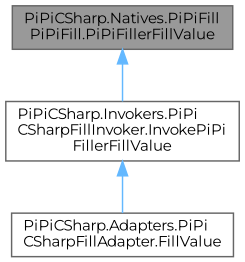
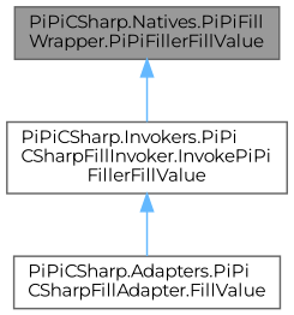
  digraph {
    rankdir=TB
    fontname=Montserrat
    node [color=grey40 fillcolor=white fontname=Montserrat fontsize=10 shape=box style=filled]
    edge [color=steelblue1 dir=back fontname=Montserrat fontsize=10 labelfontname=Helvetica labelfontsize=10 style=solid]
-   n1 [color=gray40 fillcolor=grey60 fontcolor=black height=0.2 label="PiPiCSharp.Natives.PiPiFill\lPiPiFill.PiPiFillerFillValue" width=0.4]
+   n1 [color=gray40 fillcolor=grey60 fontcolor=black height=0.2 label="PiPiCSharp.Natives.PiPiFill\lWrapper.PiPiFillerFillValue" width=0.4]
    n2 [height=0.2 label="PiPiCSharp.Invokers.PiPi\lCSharpFillInvoker.InvokePiPi\lFillerFillValue" width=0.4]
    n3 [height=0.2 label="PiPiCSharp.Adapters.PiPi\lCSharpFillAdapter.FillValue" width=0.4]
    n1 -> n2
    n2 -> n3
  }
